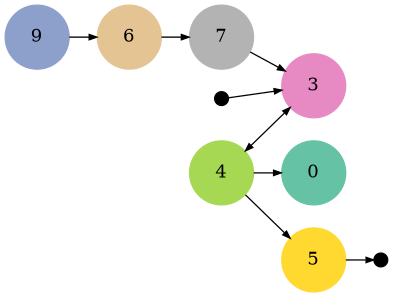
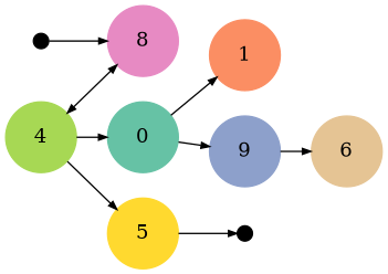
  digraph {
    concentrate=true
    nodesep=0.25
    rankdir=LR
    ranksep=0.3
    node [fixedsize=true shape=circle style=filled]
    edge [arrowsize=0.6]
    0 [color="0.447464, 0.474227, 0.760784" height=0.7 width=0.7]
+   1 [color="0.047140, 0.605219, 0.981315" height=0.7 width=0.7]
    n3 [color="0.616461, 0.303572, 0.795955" height=0.7 label=9 width=0.7]
    6 [color="0.098765, 0.350451, 0.895732" height=0.7 width=0.7]
-   7 [color="0.000000, 0.000000, 0.701961" height=0.7 width=0.7]
-   3 [color="0.897074, 0.400017, 0.903114" height=0.7 width=0.7]
+   3 [color="0.897074, 0.400017, 0.903114" height=0.7 width=0.7 label=8]
    4 [color="0.228786, 0.612469, 0.847090" height=0.7 width=0.7]
    5 [color="0.136423, 0.814864, 0.998631" height=0.7 width=0.7]
    end [height=0.7 shape=point width=0.15 style=""]
    start [height=0.7 shape=point width=0.15 style=""]
+   0 -> 1
+   0 -> n3
    n3 -> 6
-   6 -> 7
-   7 -> 3
    3 -> 4
    4 -> 0
    4 -> 3
    4 -> 5
    5 -> end
    start -> 3
  }
